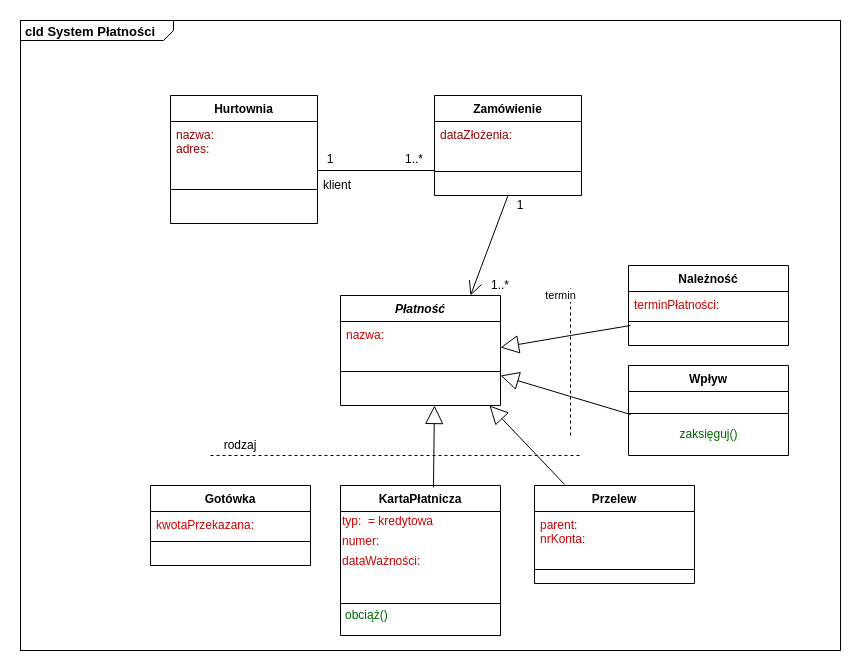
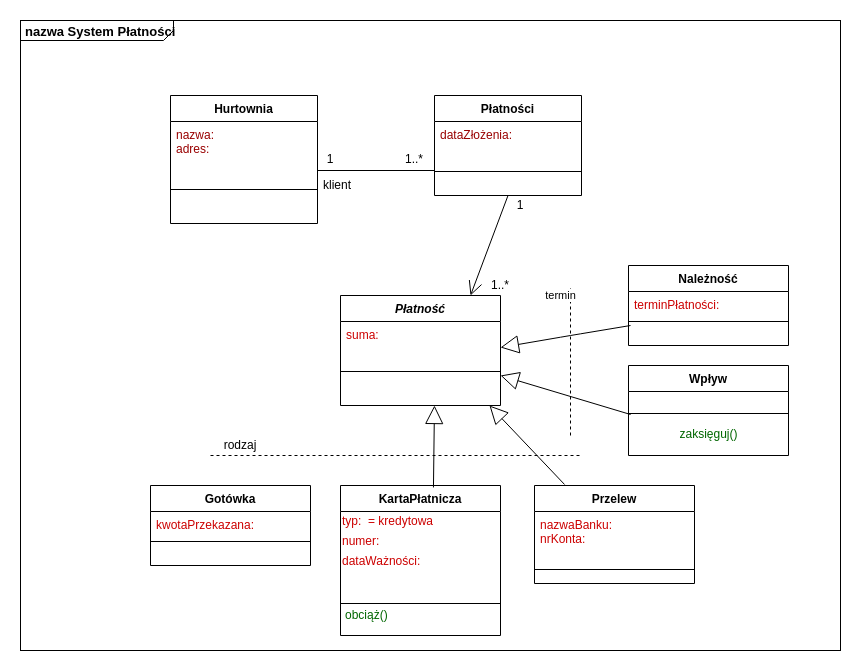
  <mxCell id="0" />
  <mxCell id="1" parent="0" />
- <mxCell id="2" value="&lt;p style=&quot;margin: 0px ; margin-top: 4px ; margin-left: 5px ; text-align: left&quot;&gt;&lt;font size=&quot;1&quot;&gt;&lt;b style=&quot;font-size: 13px&quot;&gt;cld System Płatności&lt;/b&gt;&lt;/font&gt;&lt;/p&gt;" style="html=1;shape=mxgraph.sysml.package;overflow=fill;labelX=153;align=left;spacingLeft=5;verticalAlign=top;spacingTop=-3;" vertex="1" parent="1"><mxGeometry y="20" width="820" height="630" as="geometry" x="20" /></mxCell>
+ <mxCell id="2" value="&lt;p style=&quot;margin: 0px ; margin-top: 4px ; margin-left: 5px ; text-align: left&quot;&gt;&lt;font size=&quot;1&quot;&gt;&lt;b style=&quot;font-size: 13px&quot;&gt;nazwa System Płatności&lt;/b&gt;&lt;/font&gt;&lt;/p&gt;" style="html=1;shape=mxgraph.sysml.package;overflow=fill;labelX=153;align=left;spacingLeft=5;verticalAlign=top;spacingTop=-3;" vertex="1" parent="1"><mxGeometry y="20" width="820" height="630" as="geometry" x="20" /></mxCell>
  <mxCell id="3" value="" style="endArrow=none;dashed=1;html=1;" parent="1" edge="1"><mxGeometry width="50" height="50" relative="1" as="geometry"><mxPoint x="570" y="435" as="sourcePoint" /><mxPoint x="570" y="285" as="targetPoint" /></mxGeometry></mxCell>
  <mxCell id="4" value="termin" style="endArrow=block;endSize=16;endFill=0;html=1;exitX=0.013;exitY=0.523;exitDx=0;exitDy=0;exitPerimeter=0;" parent="1" source="13" edge="1"><mxGeometry x="0.492" y="-94" width="160" relative="1" as="geometry"><mxPoint x="620" y="415" as="sourcePoint" /><mxPoint x="500" y="375" as="targetPoint" /><Array as="points" /><mxPoint as="offset" /></mxGeometry></mxCell>
  <mxCell id="5" value="Płatność" style="swimlane;fontStyle=3;align=center;verticalAlign=top;childLayout=stackLayout;horizontal=1;startSize=26;horizontalStack=0;resizeParent=1;resizeLast=0;collapsible=1;marginBottom=0;rounded=0;shadow=0;strokeWidth=1;" parent="1" vertex="1"><mxGeometry x="340" y="295" width="160" height="110" as="geometry"><mxRectangle x="230" y="140" width="160" height="26" as="alternateBounds" /></mxGeometry></mxCell>
- <mxCell id="6" value="nazwa:" style="text;align=left;verticalAlign=top;spacingLeft=4;spacingRight=4;overflow=hidden;rotatable=0;points=[[0,0.5],[1,0.5]];portConstraint=eastwest;rounded=0;shadow=0;html=0;fontColor=#CC0000;" parent="5" vertex="1"><mxGeometry y="26" width="160" height="26" as="geometry" /></mxCell>
+ <mxCell id="6" value="suma:" style="text;align=left;verticalAlign=top;spacingLeft=4;spacingRight=4;overflow=hidden;rotatable=0;points=[[0,0.5],[1,0.5]];portConstraint=eastwest;rounded=0;shadow=0;html=0;fontColor=#CC0000;" parent="5" vertex="1"><mxGeometry y="26" width="160" height="26" as="geometry" /></mxCell>
  <mxCell id="7" value="" style="line;html=1;strokeWidth=1;align=left;verticalAlign=middle;spacingTop=-1;spacingLeft=3;spacingRight=3;rotatable=0;labelPosition=right;points=[];portConstraint=eastwest;" parent="5" vertex="1"><mxGeometry y="52" width="160" height="48" as="geometry" /></mxCell>
  <mxCell id="8" value="Należność" style="swimlane;fontStyle=1;align=center;verticalAlign=top;childLayout=stackLayout;horizontal=1;startSize=26;horizontalStack=0;resizeParent=1;resizeLast=0;collapsible=1;marginBottom=0;rounded=0;shadow=0;strokeWidth=1;" parent="1" vertex="1"><mxGeometry x="628" y="265" width="160" height="80" as="geometry"><mxRectangle x="550" y="140" width="160" height="26" as="alternateBounds" /></mxGeometry></mxCell>
  <mxCell id="9" value="terminPłatności:" style="text;align=left;verticalAlign=top;spacingLeft=4;spacingRight=4;overflow=hidden;rotatable=0;points=[[0,0.5],[1,0.5]];portConstraint=eastwest;rounded=0;shadow=0;html=0;fontColor=#CC0000;" parent="8" vertex="1"><mxGeometry y="26" width="160" height="26" as="geometry" /></mxCell>
  <mxCell id="10" value="" style="line;html=1;strokeWidth=1;align=left;verticalAlign=middle;spacingTop=-1;spacingLeft=3;spacingRight=3;rotatable=0;labelPosition=right;points=[];portConstraint=eastwest;" parent="8" vertex="1"><mxGeometry y="52" width="160" height="8" as="geometry" /></mxCell>
  <mxCell id="11" value="termin" style="endArrow=block;endSize=16;endFill=0;html=1;" parent="8" edge="1"><mxGeometry x="-0.077" y="-41" width="160" relative="1" as="geometry"><mxPoint x="2" y="60" as="sourcePoint" /><mxPoint x="-128" y="82" as="targetPoint" /><Array as="points"><mxPoint x="-58" y="70" /></Array><mxPoint x="-3" as="offset" /></mxGeometry></mxCell>
  <mxCell id="12" value="Wpływ" style="swimlane;fontStyle=1;align=center;verticalAlign=top;childLayout=stackLayout;horizontal=1;startSize=26;horizontalStack=0;resizeParent=1;resizeLast=0;collapsible=1;marginBottom=0;rounded=0;shadow=0;strokeWidth=1;" parent="1" vertex="1"><mxGeometry x="628" y="365" width="160" height="90" as="geometry"><mxRectangle x="550" y="140" width="160" height="26" as="alternateBounds" /></mxGeometry></mxCell>
  <mxCell id="13" value="" style="line;html=1;strokeWidth=1;align=left;verticalAlign=middle;spacingTop=-1;spacingLeft=3;spacingRight=3;rotatable=0;labelPosition=right;points=[];portConstraint=eastwest;" parent="12" vertex="1"><mxGeometry y="26" width="160" height="44" as="geometry" /></mxCell>
  <mxCell id="14" value="zaksięguj()" style="text;html=1;align=center;verticalAlign=middle;resizable=0;points=[];autosize=1;labelPosition=center;verticalLabelPosition=middle;spacingTop=-13;fontColor=#006600;" parent="12" vertex="1"><mxGeometry y="70" width="160" height="10" as="geometry" /></mxCell>
  <mxCell id="15" value="Gotówka" style="swimlane;fontStyle=1;align=center;verticalAlign=top;childLayout=stackLayout;horizontal=1;startSize=26;horizontalStack=0;resizeParent=1;resizeLast=0;collapsible=1;marginBottom=0;rounded=0;shadow=0;strokeWidth=1;" parent="1" vertex="1"><mxGeometry x="150" y="485" width="160" height="80" as="geometry"><mxRectangle x="130" y="380" width="160" height="26" as="alternateBounds" /></mxGeometry></mxCell>
  <mxCell id="16" value="kwotaPrzekazana:" style="text;align=left;verticalAlign=top;spacingLeft=4;spacingRight=4;overflow=hidden;rotatable=0;points=[[0,0.5],[1,0.5]];portConstraint=eastwest;fontColor=#CC0000;" parent="15" vertex="1"><mxGeometry y="26" width="160" height="26" as="geometry" /></mxCell>
  <mxCell id="17" value="" style="line;html=1;strokeWidth=1;align=left;verticalAlign=middle;spacingTop=-1;spacingLeft=3;spacingRight=3;rotatable=0;labelPosition=right;points=[];portConstraint=eastwest;" parent="15" vertex="1"><mxGeometry y="52" width="160" height="8" as="geometry" /></mxCell>
  <mxCell id="18" value="KartaPłatnicza" style="swimlane;fontStyle=1;align=center;verticalAlign=top;childLayout=stackLayout;horizontal=1;startSize=26;horizontalStack=0;resizeParent=1;resizeLast=0;collapsible=1;marginBottom=0;rounded=0;shadow=0;strokeWidth=1;" parent="1" vertex="1"><mxGeometry x="340" y="485" width="160" height="150" as="geometry"><mxRectangle x="340" y="380" width="170" height="26" as="alternateBounds" /></mxGeometry></mxCell>
  <mxCell id="19" value="typ:&amp;nbsp; = kredytowa" style="text;html=1;align=left;verticalAlign=middle;resizable=0;points=[];autosize=1;fontColor=#CC0000;" parent="18" vertex="1"><mxGeometry y="26" width="160" height="20" as="geometry" /></mxCell>
  <mxCell id="20" value="numer:" style="text;html=1;align=left;verticalAlign=middle;resizable=0;points=[];autosize=1;fontColor=#CC0000;" parent="18" vertex="1"><mxGeometry y="46" width="160" height="20" as="geometry" /></mxCell>
  <mxCell id="21" value="dataWażności:" style="text;html=1;align=left;verticalAlign=middle;resizable=0;points=[];autosize=1;fontColor=#CC0000;" parent="18" vertex="1"><mxGeometry y="66" width="160" height="20" as="geometry" /></mxCell>
  <mxCell id="22" value="" style="line;html=1;strokeWidth=1;align=left;verticalAlign=middle;spacingTop=-1;spacingLeft=3;spacingRight=3;rotatable=0;labelPosition=right;points=[];portConstraint=eastwest;" parent="18" vertex="1"><mxGeometry y="86" width="160" height="64" as="geometry" /></mxCell>
  <mxCell id="23" value="Przelew" style="swimlane;fontStyle=1;align=center;verticalAlign=top;childLayout=stackLayout;horizontal=1;startSize=26;horizontalStack=0;resizeParent=1;resizeLast=0;collapsible=1;marginBottom=0;rounded=0;shadow=0;strokeWidth=1;" parent="1" vertex="1"><mxGeometry x="534" y="485" width="160" height="98" as="geometry"><mxRectangle x="340" y="380" width="170" height="26" as="alternateBounds" /></mxGeometry></mxCell>
- <mxCell id="24" value="parent:&#10;nrKonta:&#10;" style="text;align=left;verticalAlign=top;spacingLeft=4;spacingRight=4;overflow=hidden;rotatable=0;points=[[0,0.5],[1,0.5]];portConstraint=eastwest;fontColor=#CC0000;" parent="23" vertex="1"><mxGeometry y="26" width="160" height="44" as="geometry" /></mxCell>
+ <mxCell id="24" value="nazwaBanku:&#10;nrKonta:&#10;" style="text;align=left;verticalAlign=top;spacingLeft=4;spacingRight=4;overflow=hidden;rotatable=0;points=[[0,0.5],[1,0.5]];portConstraint=eastwest;fontColor=#CC0000;" parent="23" vertex="1"><mxGeometry y="26" width="160" height="44" as="geometry" /></mxCell>
  <mxCell id="25" value="" style="line;html=1;strokeWidth=1;align=left;verticalAlign=middle;spacingTop=-1;spacingLeft=3;spacingRight=3;rotatable=0;labelPosition=right;points=[];portConstraint=eastwest;" parent="23" vertex="1"><mxGeometry y="70" width="160" height="28" as="geometry" /></mxCell>
  <mxCell id="26" value="obciąż()" style="text;html=1;align=left;verticalAlign=middle;resizable=0;points=[];autosize=1;spacingLeft=-102;fontColor=#006600;" parent="1" vertex="1"><mxGeometry x="445" y="605" width="-40" height="20" as="geometry" /></mxCell>
  <mxCell id="27" value="" style="endArrow=none;dashed=1;html=1;fontColor=#CC0000;" parent="1" edge="1"><mxGeometry width="50" height="50" relative="1" as="geometry"><mxPoint x="210" y="455" as="sourcePoint" /><mxPoint x="580" y="455" as="targetPoint" /><Array as="points"><mxPoint x="410" y="455" /></Array></mxGeometry></mxCell>
  <mxCell id="28" value="Extends" style="endArrow=block;endSize=16;endFill=0;html=1;exitX=0.581;exitY=0.013;exitDx=0;exitDy=0;exitPerimeter=0;fontColor=#FFFFFF;" parent="1" source="18" edge="1"><mxGeometry x="1" y="184" width="160" relative="1" as="geometry"><mxPoint x="434" y="480" as="sourcePoint" /><mxPoint x="433.96" y="405" as="targetPoint" /><mxPoint y="-8" as="offset" /></mxGeometry></mxCell>
  <mxCell id="29" value="Extends" style="endArrow=block;endSize=16;endFill=0;html=1;exitX=0.188;exitY=-0.01;exitDx=0;exitDy=0;exitPerimeter=0;fontColor=#FFFFFF;" parent="1" source="23" edge="1"><mxGeometry x="-1" y="151" width="160" relative="1" as="geometry"><mxPoint x="560" y="480" as="sourcePoint" /><mxPoint x="488.96" y="405" as="targetPoint" /><mxPoint x="109" y="47" as="offset" /></mxGeometry></mxCell>
  <mxCell id="30" value="rodzaj" style="text;html=1;strokeColor=none;fillColor=none;align=center;verticalAlign=middle;whiteSpace=wrap;rounded=0;" parent="1" vertex="1"><mxGeometry x="220" y="435" width="40" height="20" as="geometry" /></mxCell>
  <mxCell id="31" value="" style="endArrow=open;endFill=1;endSize=12;html=1;fontColor=#FFFFFF;exitX=0.5;exitY=1;exitDx=0;exitDy=0;" parent="1" source="35" edge="1"><mxGeometry width="160" relative="1" as="geometry"><mxPoint x="290" y="375" as="sourcePoint" /><mxPoint x="470" y="295" as="targetPoint" /><Array as="points" /></mxGeometry></mxCell>
  <mxCell id="32" value="Hurtownia" style="swimlane;fontStyle=1;align=center;verticalAlign=top;childLayout=stackLayout;horizontal=1;startSize=26;horizontalStack=0;resizeParent=1;resizeLast=0;collapsible=1;marginBottom=0;rounded=0;shadow=0;strokeWidth=1;" parent="1" vertex="1"><mxGeometry x="170" y="95" width="147" height="128" as="geometry"><mxRectangle x="230" y="140" width="160" height="26" as="alternateBounds" /></mxGeometry></mxCell>
  <mxCell id="33" value="nazwa:&#10;adres:&#10;" style="text;align=left;verticalAlign=top;spacingLeft=4;spacingRight=4;overflow=hidden;rotatable=0;points=[[0,0.5],[1,0.5]];portConstraint=eastwest;rounded=0;shadow=0;html=0;fontColor=#990000;" parent="32" vertex="1"><mxGeometry y="26" width="147" height="34" as="geometry" /></mxCell>
  <mxCell id="34" value="" style="line;html=1;strokeWidth=1;align=left;verticalAlign=middle;spacingTop=-1;spacingLeft=3;spacingRight=3;rotatable=0;labelPosition=right;points=[];portConstraint=eastwest;" parent="32" vertex="1"><mxGeometry y="60" width="147" height="68" as="geometry" /></mxCell>
- <mxCell id="35" value="Zamówienie" style="swimlane;fontStyle=1;align=center;verticalAlign=top;childLayout=stackLayout;horizontal=1;startSize=26;horizontalStack=0;resizeParent=1;resizeLast=0;collapsible=1;marginBottom=0;rounded=0;shadow=0;strokeWidth=1;" parent="1" vertex="1"><mxGeometry x="434" y="95" width="147" height="100" as="geometry"><mxRectangle x="230" y="140" width="160" height="26" as="alternateBounds" /></mxGeometry></mxCell>
+ <mxCell id="35" value="Płatności" style="swimlane;fontStyle=1;align=center;verticalAlign=top;childLayout=stackLayout;horizontal=1;startSize=26;horizontalStack=0;resizeParent=1;resizeLast=0;collapsible=1;marginBottom=0;rounded=0;shadow=0;strokeWidth=1;" parent="1" vertex="1"><mxGeometry x="434" y="95" width="147" height="100" as="geometry"><mxRectangle x="230" y="140" width="160" height="26" as="alternateBounds" /></mxGeometry></mxCell>
  <mxCell id="36" value="dataZłożenia:" style="text;align=left;verticalAlign=top;spacingLeft=4;spacingRight=4;overflow=hidden;rotatable=0;points=[[0,0.5],[1,0.5]];portConstraint=eastwest;rounded=0;shadow=0;html=0;fontColor=#990000;" parent="35" vertex="1"><mxGeometry y="26" width="147" height="26" as="geometry" /></mxCell>
  <mxCell id="37" value="" style="line;html=1;strokeWidth=1;align=left;verticalAlign=middle;spacingTop=-1;spacingLeft=3;spacingRight=3;rotatable=0;labelPosition=right;points=[];portConstraint=eastwest;" parent="35" vertex="1"><mxGeometry y="52" width="147" height="48" as="geometry" /></mxCell>
  <mxCell id="38" value="" style="endArrow=none;html=1;edgeStyle=orthogonalEdgeStyle;fontColor=#FFFFFF;entryX=0;entryY=0.75;entryDx=0;entryDy=0;" parent="1" target="35" edge="1"><mxGeometry relative="1" as="geometry"><mxPoint x="317" y="170" as="sourcePoint" /><mxPoint x="430" y="165" as="targetPoint" /><Array as="points"><mxPoint x="317" y="170" /></Array></mxGeometry></mxCell>
  <mxCell id="39" value="parent" style="edgeLabel;resizable=0;html=1;align=left;verticalAlign=bottom;fontColor=#FFFFFF;rotation=90;" parent="38" connectable="0" vertex="1"><mxGeometry x="-1" relative="1" as="geometry" /></mxCell>
  <mxCell id="40" value="child" style="edgeLabel;resizable=0;html=1;align=right;verticalAlign=bottom;fontColor=#FFFFFF;" parent="38" connectable="0" vertex="1"><mxGeometry x="1" relative="1" as="geometry" /></mxCell>
  <mxCell id="41" value="1" style="text;html=1;strokeColor=none;fillColor=none;align=center;verticalAlign=middle;whiteSpace=wrap;rounded=0;" parent="1" vertex="1"><mxGeometry x="310" y="149" width="40" height="20" as="geometry" /></mxCell>
  <mxCell id="42" value="klient" style="text;html=1;strokeColor=none;fillColor=none;align=center;verticalAlign=middle;whiteSpace=wrap;rounded=0;fontColor=#000000;" parent="1" vertex="1"><mxGeometry x="317" y="175" width="40" height="20" as="geometry" /></mxCell>
  <mxCell id="43" value="1..*" style="text;html=1;strokeColor=none;fillColor=none;align=center;verticalAlign=middle;whiteSpace=wrap;rounded=0;fontColor=#000000;" parent="1" vertex="1"><mxGeometry x="394" y="149" width="40" height="20" as="geometry" /></mxCell>
  <mxCell id="44" value="1" style="text;html=1;strokeColor=none;fillColor=none;align=center;verticalAlign=middle;whiteSpace=wrap;rounded=0;" parent="1" vertex="1"><mxGeometry x="500" y="195" width="40" height="20" as="geometry" /></mxCell>
  <mxCell id="45" value="1..*" style="text;html=1;strokeColor=none;fillColor=none;align=center;verticalAlign=middle;whiteSpace=wrap;rounded=0;fontColor=#000000;" parent="1" vertex="1"><mxGeometry x="480" y="275" width="40" height="20" as="geometry" /></mxCell>
